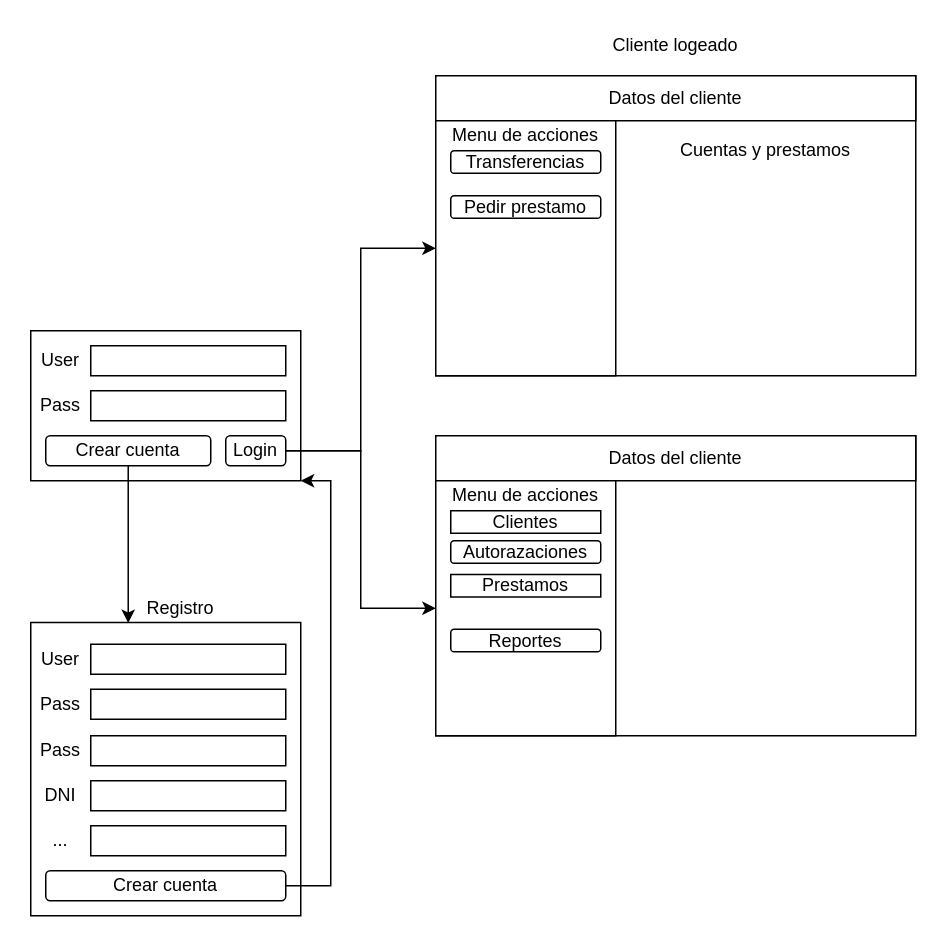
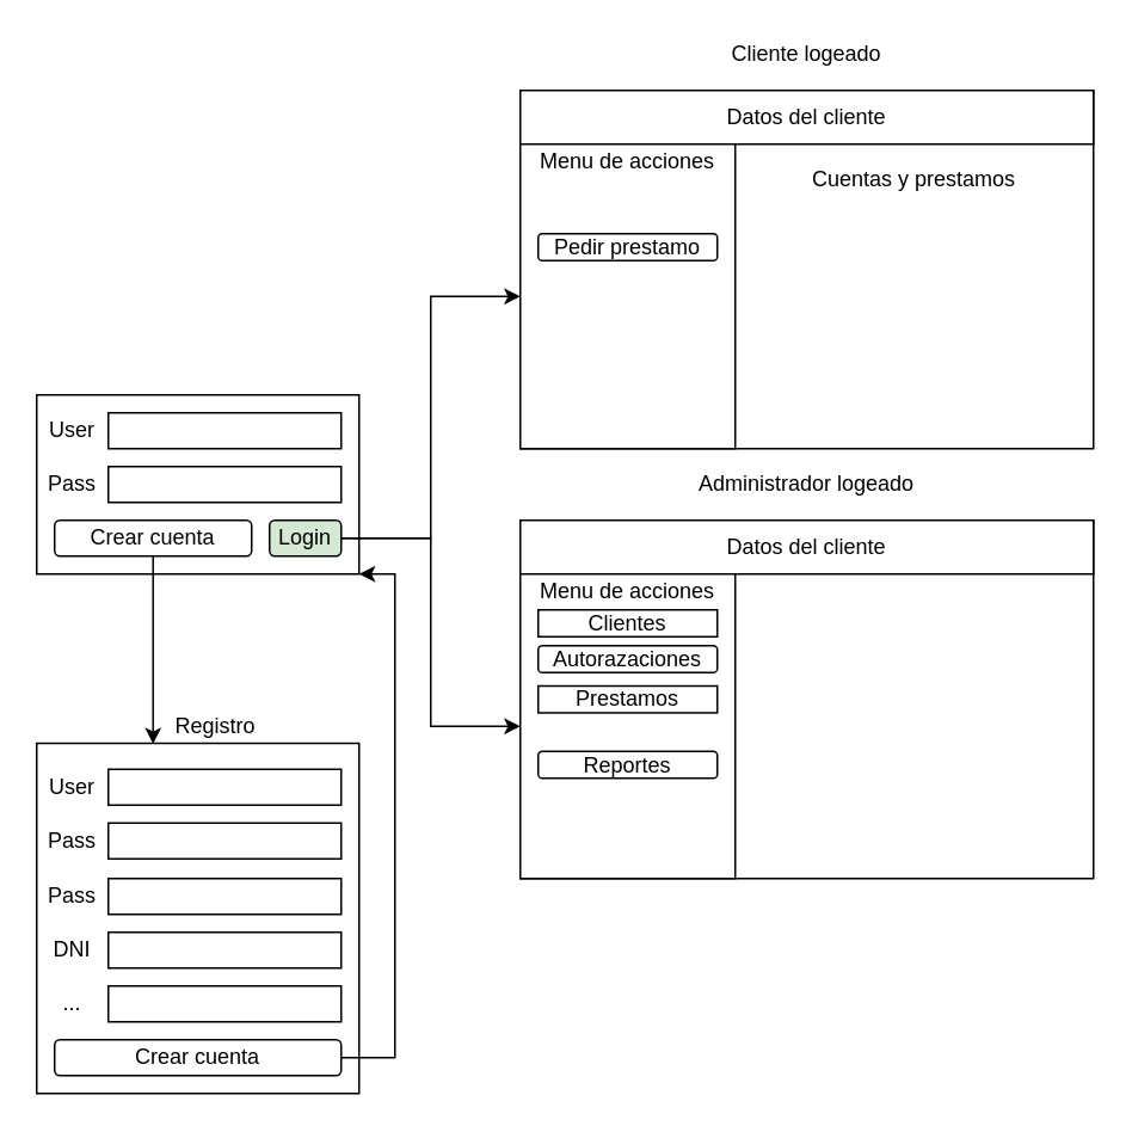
  <mxCell id="0" style=";html=1;" />
  <mxCell id="1" style=";html=1;" parent="0" />
  <mxCell id="2" value="" style="rounded=0;whiteSpace=wrap;html=1;" vertex="1" parent="1"><mxGeometry x="20" y="220" width="180" height="100" as="geometry" /></mxCell>
  <mxCell id="3" value="User" style="text;html=1;strokeColor=none;fillColor=none;align=center;verticalAlign=middle;whiteSpace=wrap;rounded=0;" vertex="1" parent="1"><mxGeometry x="20" y="230" width="40" height="20" as="geometry" /></mxCell>
  <mxCell id="4" value="Pass" style="text;html=1;strokeColor=none;fillColor=none;align=center;verticalAlign=middle;whiteSpace=wrap;rounded=0;" vertex="1" parent="1"><mxGeometry x="20" y="260" width="40" height="20" as="geometry" /></mxCell>
  <mxCell id="5" value="" style="rounded=0;whiteSpace=wrap;html=1;" vertex="1" parent="1"><mxGeometry x="60" y="230" width="130" height="20" as="geometry" /></mxCell>
  <mxCell id="6" value="" style="rounded=0;whiteSpace=wrap;html=1;" vertex="1" parent="1"><mxGeometry x="60" y="260" width="130" height="20" as="geometry" /></mxCell>
  <mxCell id="7" style="edgeStyle=orthogonalEdgeStyle;rounded=0;orthogonalLoop=1;jettySize=auto;html=1;entryX=0;entryY=0.5;entryDx=0;entryDy=0;" edge="1" parent="1" source="9" target="15"><mxGeometry relative="1" as="geometry" /></mxCell>
  <mxCell id="8" style="edgeStyle=orthogonalEdgeStyle;rounded=0;orthogonalLoop=1;jettySize=auto;html=1;entryX=0;entryY=0.5;entryDx=0;entryDy=0;" edge="1" parent="1" source="9" target="22"><mxGeometry relative="1" as="geometry" /></mxCell>
- <mxCell id="9" value="Login" style="rounded=1;whiteSpace=wrap;html=1;" vertex="1" parent="1"><mxGeometry x="150" y="290" width="40" height="20" as="geometry" /></mxCell>
+ <mxCell id="9" value="Login" style="rounded=1;whiteSpace=wrap;html=1;fillColor=#d5e8d4;" vertex="1" parent="1"><mxGeometry x="150" y="290" width="40" height="20" as="geometry" /></mxCell>
  <mxCell id="10" style="edgeStyle=orthogonalEdgeStyle;rounded=0;orthogonalLoop=1;jettySize=auto;html=1;entryX=0.361;entryY=0.002;entryDx=0;entryDy=0;entryPerimeter=0;" edge="1" parent="1" source="11" target="29"><mxGeometry relative="1" as="geometry" /></mxCell>
  <mxCell id="11" value="Crear cuenta" style="rounded=1;whiteSpace=wrap;html=1;" vertex="1" parent="1"><mxGeometry x="30" y="290" width="110" height="20" as="geometry" /></mxCell>
  <mxCell id="12" value="" style="rounded=0;whiteSpace=wrap;html=1;" vertex="1" parent="1"><mxGeometry x="290" y="50" width="320" height="200" as="geometry" /></mxCell>
  <mxCell id="13" value="Cliente logeado" style="text;html=1;strokeColor=none;fillColor=none;align=center;verticalAlign=middle;whiteSpace=wrap;rounded=0;" vertex="1" parent="1"><mxGeometry x="290" y="20" width="320" height="20" as="geometry" /></mxCell>
  <mxCell id="14" value="Datos del cliente" style="rounded=0;whiteSpace=wrap;html=1;" vertex="1" parent="1"><mxGeometry x="290" y="50" width="320" height="30" as="geometry" /></mxCell>
  <mxCell id="15" value="" style="rounded=0;whiteSpace=wrap;html=1;" vertex="1" parent="1"><mxGeometry x="290" y="80" width="120" height="170" as="geometry" /></mxCell>
  <mxCell id="16" value="Menu de acciones" style="text;html=1;strokeColor=none;fillColor=none;align=center;verticalAlign=middle;whiteSpace=wrap;rounded=0;" vertex="1" parent="1"><mxGeometry x="290" y="80" width="120" height="20" as="geometry" /></mxCell>
- <mxCell id="17" value="Transferencias" style="rounded=1;whiteSpace=wrap;html=1;" vertex="1" parent="1"><mxGeometry x="300" y="100" width="100" height="15" as="geometry" /></mxCell>
  <mxCell id="18" value="Cuentas y prestamos" style="text;html=1;strokeColor=none;fillColor=none;align=center;verticalAlign=middle;whiteSpace=wrap;rounded=0;" vertex="1" parent="1"><mxGeometry x="420" y="90" width="180" height="20" as="geometry" /></mxCell>
  <mxCell id="19" value="" style="rounded=0;whiteSpace=wrap;html=1;" vertex="1" parent="1"><mxGeometry x="290" y="290" width="320" height="200" as="geometry" /></mxCell>
+ <mxCell id="20" value="Administrador logeado" style="text;html=1;strokeColor=none;fillColor=none;align=center;verticalAlign=middle;whiteSpace=wrap;rounded=0;" vertex="1" parent="1"><mxGeometry x="290" y="260" width="320" height="20" as="geometry" /></mxCell>
  <mxCell id="21" value="Datos del cliente" style="rounded=0;whiteSpace=wrap;html=1;" vertex="1" parent="1"><mxGeometry x="290" y="290" width="320" height="30" as="geometry" /></mxCell>
  <mxCell id="22" value="" style="rounded=0;whiteSpace=wrap;html=1;" vertex="1" parent="1"><mxGeometry x="290" y="320" width="120" height="170" as="geometry" /></mxCell>
  <mxCell id="23" value="Menu de acciones" style="text;html=1;strokeColor=none;fillColor=none;align=center;verticalAlign=middle;whiteSpace=wrap;rounded=0;" vertex="1" parent="1"><mxGeometry x="290" y="320" width="120" height="20" as="geometry" /></mxCell>
  <mxCell id="24" value="Clientes" style="whiteSpace=wrap;html=1;rounded=0;" vertex="1" parent="1"><mxGeometry x="300" y="340" width="100" height="15" as="geometry" /></mxCell>
  <mxCell id="25" value="Autorazaciones" style="rounded=1;whiteSpace=wrap;html=1;" vertex="1" parent="1"><mxGeometry x="300" y="360" width="100" height="15" as="geometry" /></mxCell>
  <mxCell id="26" value="Pedir prestamo" style="rounded=1;whiteSpace=wrap;html=1;" vertex="1" parent="1"><mxGeometry x="300" y="130" width="100" height="15" as="geometry" /></mxCell>
  <mxCell id="27" value="Prestamos" style="whiteSpace=wrap;html=1;rounded=0;" vertex="1" parent="1"><mxGeometry x="300" y="382.5" width="100" height="15" as="geometry" /></mxCell>
  <mxCell id="28" value="Reportes" style="rounded=1;whiteSpace=wrap;html=1;" vertex="1" parent="1"><mxGeometry x="300" y="419" width="100" height="15" as="geometry" /></mxCell>
  <mxCell id="29" value="" style="rounded=0;whiteSpace=wrap;html=1;" vertex="1" parent="1"><mxGeometry x="20" y="414.5" width="180" height="195.5" as="geometry" /></mxCell>
  <mxCell id="30" value="User" style="text;html=1;strokeColor=none;fillColor=none;align=center;verticalAlign=middle;whiteSpace=wrap;rounded=0;" vertex="1" parent="1"><mxGeometry x="20" y="429" width="40" height="20" as="geometry" /></mxCell>
  <mxCell id="31" value="Pass" style="text;html=1;strokeColor=none;fillColor=none;align=center;verticalAlign=middle;whiteSpace=wrap;rounded=0;" vertex="1" parent="1"><mxGeometry x="20" y="459" width="40" height="20" as="geometry" /></mxCell>
  <mxCell id="32" value="" style="rounded=0;whiteSpace=wrap;html=1;" vertex="1" parent="1"><mxGeometry x="60" y="429" width="130" height="20" as="geometry" /></mxCell>
  <mxCell id="33" value="" style="rounded=0;whiteSpace=wrap;html=1;" vertex="1" parent="1"><mxGeometry x="60" y="459" width="130" height="20" as="geometry" /></mxCell>
  <mxCell id="34" style="edgeStyle=orthogonalEdgeStyle;rounded=0;orthogonalLoop=1;jettySize=auto;html=1;exitX=1;exitY=0.5;exitDx=0;exitDy=0;entryX=1;entryY=1;entryDx=0;entryDy=0;" edge="1" parent="1" source="35" target="2"><mxGeometry relative="1" as="geometry"><mxPoint x="220" y="360" as="targetPoint" /><Array as="points"><mxPoint x="220" y="590" /><mxPoint x="220" y="320" /></Array></mxGeometry></mxCell>
  <mxCell id="35" value="Crear cuenta" style="rounded=1;whiteSpace=wrap;html=1;" vertex="1" parent="1"><mxGeometry x="30" y="580" width="160" height="20" as="geometry" /></mxCell>
  <mxCell id="36" value="Registro" style="text;html=1;strokeColor=none;fillColor=none;align=center;verticalAlign=middle;whiteSpace=wrap;rounded=0;" vertex="1" parent="1"><mxGeometry x="60" y="394.5" width="120" height="20" as="geometry" /></mxCell>
  <mxCell id="37" value="Pass" style="text;html=1;strokeColor=none;fillColor=none;align=center;verticalAlign=middle;whiteSpace=wrap;rounded=0;" vertex="1" parent="1"><mxGeometry x="20" y="490" width="40" height="20" as="geometry" /></mxCell>
  <mxCell id="38" value="" style="rounded=0;whiteSpace=wrap;html=1;" vertex="1" parent="1"><mxGeometry x="60" y="490" width="130" height="20" as="geometry" /></mxCell>
  <mxCell id="39" value="DNI" style="text;html=1;strokeColor=none;fillColor=none;align=center;verticalAlign=middle;whiteSpace=wrap;rounded=0;" vertex="1" parent="1"><mxGeometry x="20" y="520" width="40" height="20" as="geometry" /></mxCell>
  <mxCell id="40" value="" style="rounded=0;whiteSpace=wrap;html=1;" vertex="1" parent="1"><mxGeometry x="60" y="520" width="130" height="20" as="geometry" /></mxCell>
  <mxCell id="41" value="..." style="text;html=1;strokeColor=none;fillColor=none;align=center;verticalAlign=middle;whiteSpace=wrap;rounded=0;" vertex="1" parent="1"><mxGeometry x="20" y="550" width="40" height="20" as="geometry" /></mxCell>
  <mxCell id="42" value="" style="rounded=0;whiteSpace=wrap;html=1;" vertex="1" parent="1"><mxGeometry x="60" y="550" width="130" height="20" as="geometry" /></mxCell>
